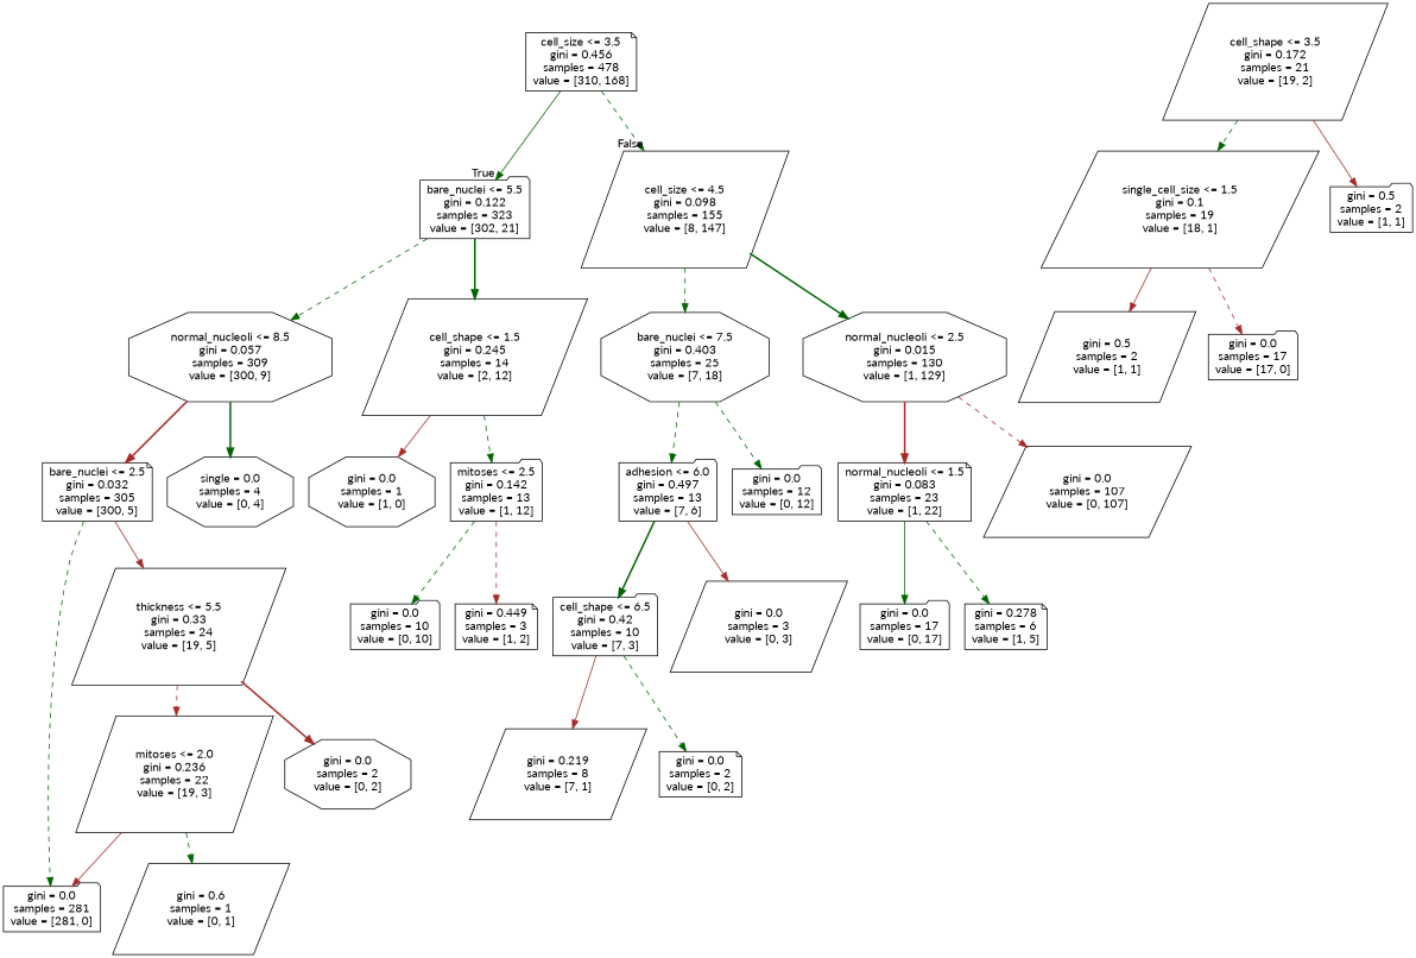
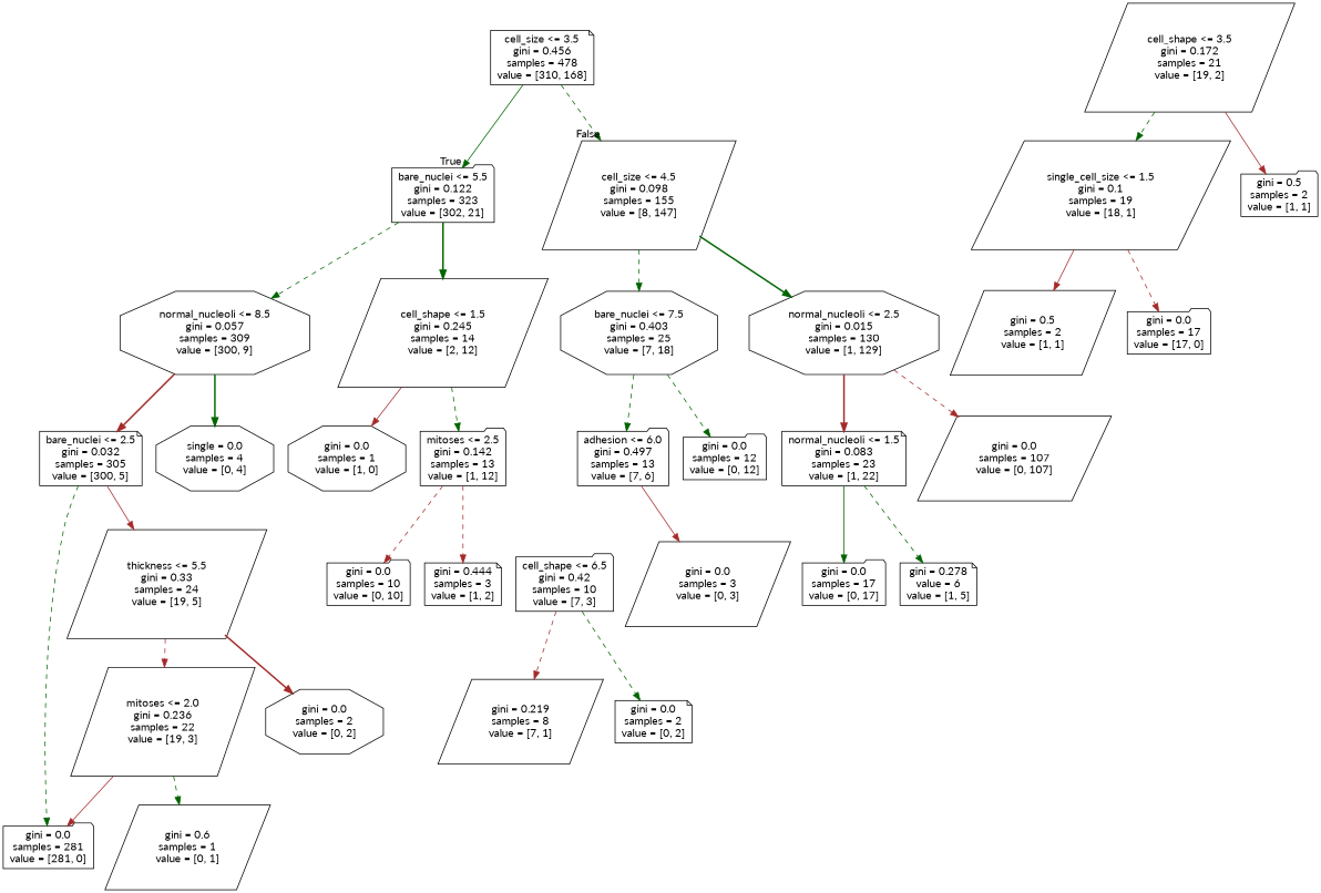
  digraph {
    fontname=Lato
    node [fontname=Lato shape=parallelogram]
    edge [color=darkgreen fontname=Lato style=dashed]
    n1 [label="cell_size <= 3.5\ngini = 0.456\nsamples = 478\nvalue = [310, 168]" shape=note]
    n2 [label="bare_nuclei <= 5.5\ngini = 0.122\nsamples = 323\nvalue = [302, 21]" shape=folder]
    n3 [label="cell_size <= 4.5\ngini = 0.098\nsamples = 155\nvalue = [8, 147]"]
    n4 [label="normal_nucleoli <= 8.5\ngini = 0.057\nsamples = 309\nvalue = [300, 9]" shape=octagon]
    n5 [label="cell_shape <= 1.5\ngini = 0.245\nsamples = 14\nvalue = [2, 12]"]
    n6 [label="bare_nuclei <= 7.5\ngini = 0.403\nsamples = 25\nvalue = [7, 18]" shape=octagon]
    n7 [label="normal_nucleoli <= 2.5\ngini = 0.015\nsamples = 130\nvalue = [1, 129]" shape=octagon]
    n8 [label="bare_nuclei <= 2.5\ngini = 0.032\nsamples = 305\nvalue = [300, 5]" shape=note]
    n9 [label="single = 0.0\nsamples = 4\nvalue = [0, 4]" shape=octagon]
    n10 [label="gini = 0.0\nsamples = 1\nvalue = [1, 0]" shape=octagon]
    n11 [label="mitoses <= 2.5\ngini = 0.142\nsamples = 13\nvalue = [1, 12]" shape=folder]
    n12 [label="gini = 0.0\nsamples = 281\nvalue = [281, 0]" shape=folder]
    n13 [label="thickness <= 5.5\ngini = 0.33\nsamples = 24\nvalue = [19, 5]"]
    n14 [label="mitoses <= 2.0\ngini = 0.236\nsamples = 22\nvalue = [19, 3]"]
    n15 [label="gini = 0.0\nsamples = 2\nvalue = [0, 2]" shape=octagon]
    n16 [label="gini = 0.6\nsamples = 1\nvalue = [0, 1]"]
    n17 [label="cell_shape <= 3.5\ngini = 0.172\nsamples = 21\nvalue = [19, 2]"]
    n18 [label="single_cell_size <= 1.5\ngini = 0.1\nsamples = 19\nvalue = [18, 1]"]
    n19 [label="gini = 0.5\nsamples = 2\nvalue = [1, 1]" shape=folder]
    n20 [label="gini = 0.5\nsamples = 2\nvalue = [1, 1]"]
    n21 [label="gini = 0.0\nsamples = 17\nvalue = [17, 0]" shape=folder]
    n22 [label="gini = 0.0\nsamples = 10\nvalue = [0, 10]" shape=folder]
-   n23 [label="gini = 0.449\nsamples = 3\nvalue = [1, 2]" shape=note]
+   n23 [label="gini = 0.444\nsamples = 3\nvalue = [1, 2]" shape=note]
    n24 [label="adhesion <= 6.0\ngini = 0.497\nsamples = 13\nvalue = [7, 6]" shape=folder]
    n25 [label="gini = 0.0\nsamples = 12\nvalue = [0, 12]" shape=folder]
    n26 [label="normal_nucleoli <= 1.5\ngini = 0.083\nsamples = 23\nvalue = [1, 22]" shape=note]
    n27 [label="gini = 0.0\nsamples = 107\nvalue = [0, 107]"]
    n28 [label="cell_shape <= 6.5\ngini = 0.42\nsamples = 10\nvalue = [7, 3]" shape=folder]
    n29 [label="gini = 0.0\nsamples = 3\nvalue = [0, 3]"]
    n30 [label="gini = 0.219\nsamples = 8\nvalue = [7, 1]"]
    n31 [label="gini = 0.0\nsamples = 2\nvalue = [0, 2]" shape=note]
    n32 [label="gini = 0.0\nsamples = 17\nvalue = [0, 17]" shape=folder]
-   n33 [label="gini = 0.278\nsamples = 6\nvalue = [1, 5]" shape=note]
+   n33 [label="gini = 0.278\nvalue = 6\nvalue = [1, 5]" shape=note]
    n1 -> n2 [headlabel=True labelangle=45 labeldistance=2.5 style=solid]
    n1 -> n3 [headlabel=False labelangle=-45 labeldistance=2.5]
    n2 -> n4
    n2 -> n5 [style=bold]
    n3 -> n6
    n3 -> n7 [style=bold]
    n4 -> n8 [color=brown style=bold]
    n4 -> n9 [style=bold]
    n5 -> n10 [color=brown style=solid]
    n5 -> n11
    n6 -> n24
    n6 -> n25
    n7 -> n26 [color=brown style=bold]
    n7 -> n27 [color=brown]
    n8 -> n12
    n8 -> n13 [color=brown style=solid]
-   n11 -> n22
+   n11 -> n22 [color=brown]
    n11 -> n23 [color=brown]
    n13 -> n14 [color=brown]
    n13 -> n15 [color=brown style=bold]
    n14 -> n12 [color=brown style=solid]
    n14 -> n16
    n17 -> n18
    n17 -> n19 [color=brown style=solid]
    n18 -> n20 [color=brown style=solid]
    n18 -> n21 [color=brown]
-   n24 -> n28 [style=bold]
    n24 -> n29 [color=brown style=solid]
    n26 -> n32 [style=solid]
    n26 -> n33
-   n28 -> n30 [color=brown style=solid]
+   n28 -> n30 [color=brown]
    n28 -> n31
  }
